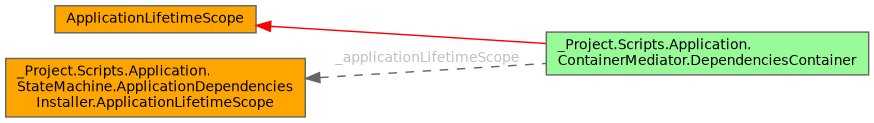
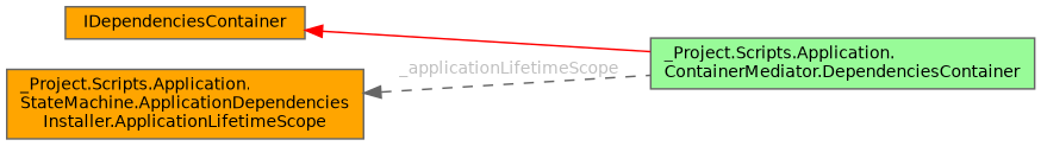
  digraph {
    rankdir=LR
    node [color=gray40 fillcolor=orange fontname=Helvetica fontsize=10 shape=box style=filled]
    edge [dir=back fontname=Helvetica fontsize=10 labelfontname=Helvetica labelfontsize=10]
    n1 [fillcolor=palegreen fontcolor=black height=0.2 label="_Project.Scripts.Application.\lContainerMediator.DependenciesContainer" width=0.4]
-   n2 [height=0.2 label=ApplicationLifetimeScope width=0.4]
+   n2 [height=0.2 label=IDependenciesContainer width=0.4]
    n3 [height=0.2 label="_Project.Scripts.Application.\lStateMachine.ApplicationDependencies\lInstaller.ApplicationLifetimeScope" width=0.4]
    n2 -> n1 [color=red style=solid]
    n3 -> n1 [color=gray40 fontcolor=grey label=" _applicationLifetimeScope" style=dashed]
  }
